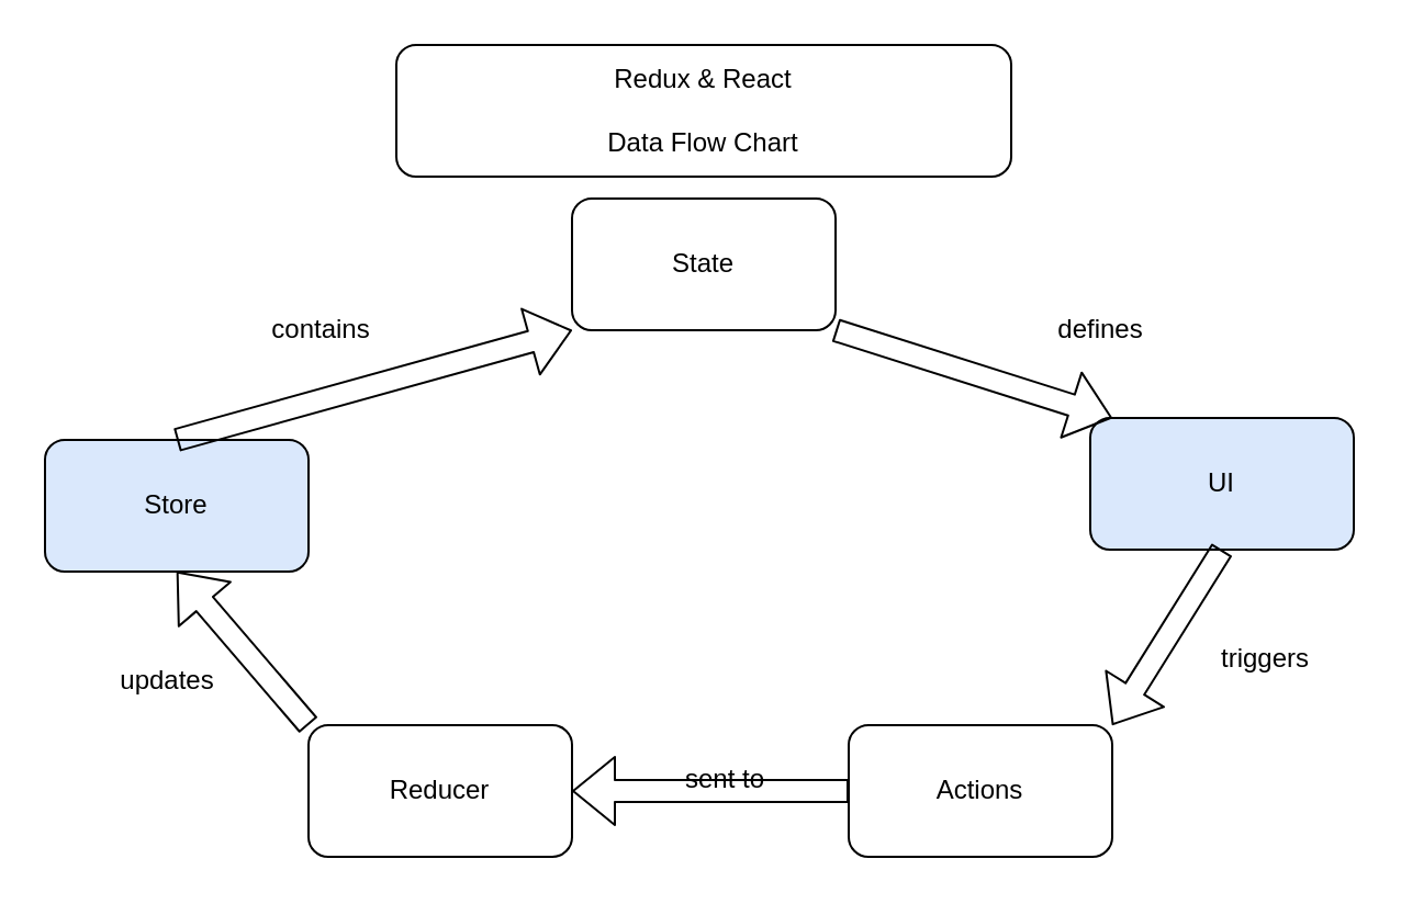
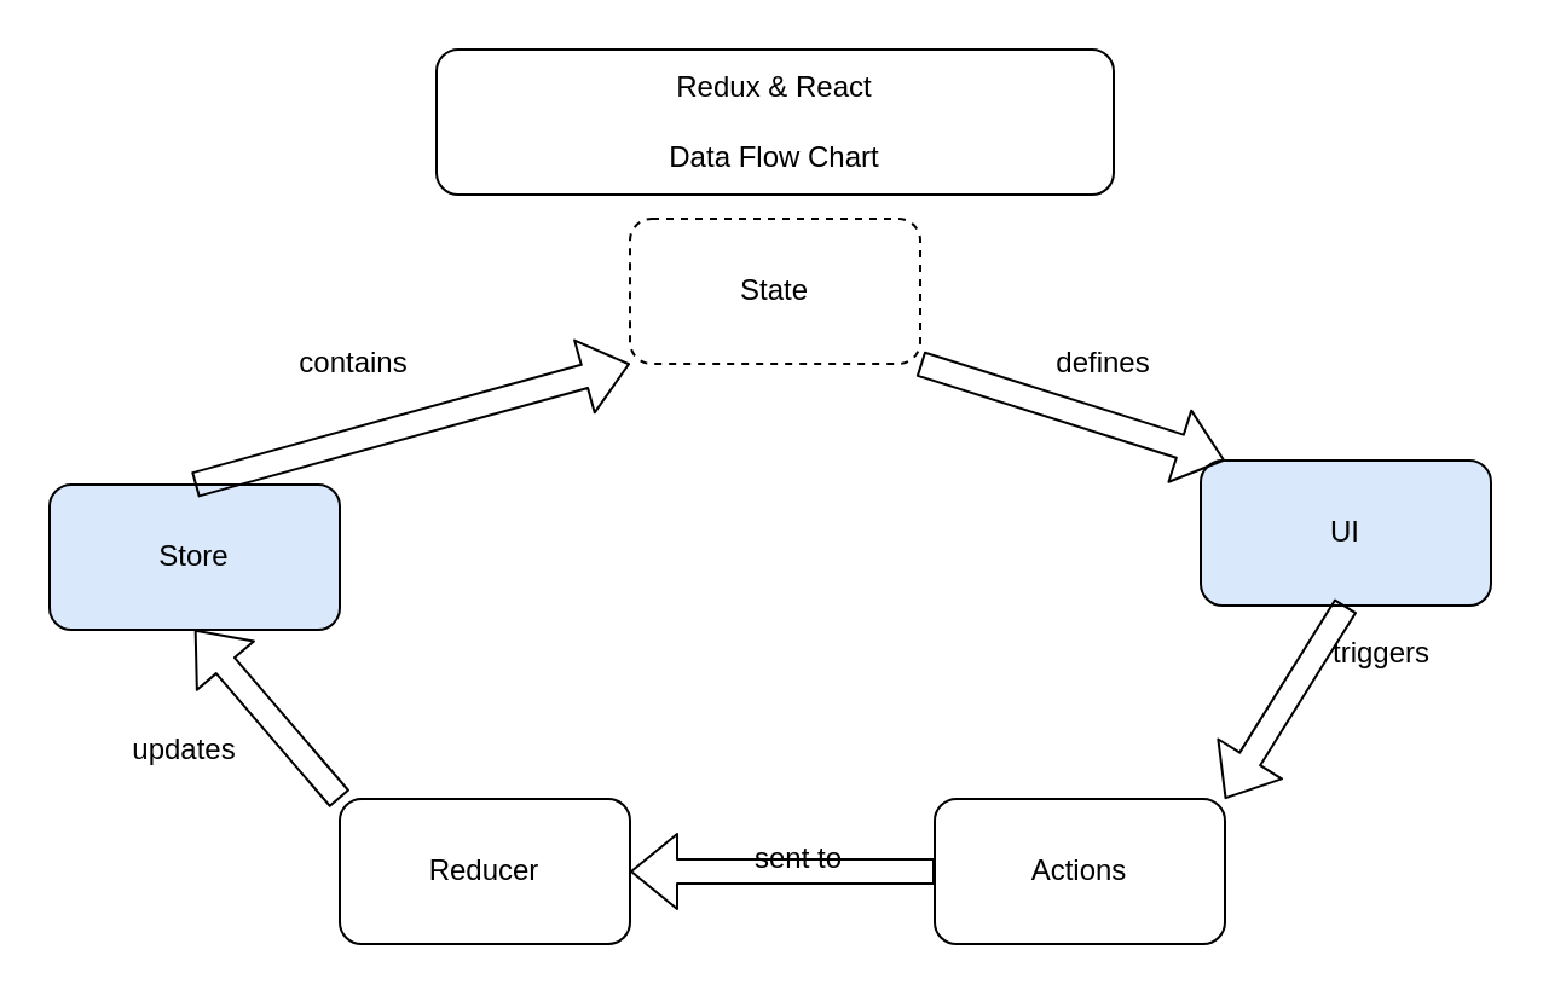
  <mxCell id="0" />
  <mxCell id="1" parent="0" />
- <mxCell id="2" value="State" style="rounded=1;whiteSpace=wrap;html=1;" vertex="1" parent="1"><mxGeometry x="260" y="90" width="120" height="60" as="geometry" /></mxCell>
+ <mxCell id="2" value="State" style="rounded=1;whiteSpace=wrap;html=1;dashed=1;" vertex="1" parent="1"><mxGeometry x="260" y="90" width="120" height="60" as="geometry" /></mxCell>
  <mxCell id="3" value="UI" style="rounded=1;whiteSpace=wrap;html=1;fillColor=#dae8fc;" vertex="1" parent="1"><mxGeometry x="496" y="190" width="120" height="60" as="geometry" /></mxCell>
  <mxCell id="4" value="Actions" style="rounded=1;whiteSpace=wrap;html=1;" vertex="1" parent="1"><mxGeometry x="386" y="330" width="120" height="60" as="geometry" /></mxCell>
  <mxCell id="5" value="Reducer" style="rounded=1;whiteSpace=wrap;html=1;" vertex="1" parent="1"><mxGeometry x="140" y="330" width="120" height="60" as="geometry" /></mxCell>
  <mxCell id="6" value="Store" style="rounded=1;whiteSpace=wrap;html=1;fillColor=#dae8fc;" vertex="1" parent="1"><mxGeometry x="20" y="200" width="120" height="60" as="geometry" /></mxCell>
  <mxCell id="7" value="" style="shape=flexArrow;endArrow=classic;html=1;entryX=0;entryY=0;entryDx=0;entryDy=0;exitX=1;exitY=1;exitDx=0;exitDy=0;" edge="1" parent="1" source="2"><mxGeometry width="50" height="50" relative="1" as="geometry"><mxPoint x="376" y="120" as="sourcePoint" /><mxPoint x="506" y="190" as="targetPoint" /></mxGeometry></mxCell>
- <mxCell id="8" value="defines" style="text;html=1;strokeColor=none;fillColor=none;align=center;verticalAlign=middle;whiteSpace=wrap;rounded=0;" vertex="1" parent="1"><mxGeometry x="481" y="140" width="40" height="20" as="geometry" /></mxCell>
+ <mxCell id="8" value="defines" style="text;html=1;strokeColor=none;fillColor=none;align=center;verticalAlign=middle;whiteSpace=wrap;rounded=0;" vertex="1" parent="1"><mxGeometry x="436" y="140" width="40" height="20" as="geometry" /></mxCell>
  <mxCell id="9" value="" style="shape=flexArrow;endArrow=classic;html=1;exitX=0.5;exitY=1;exitDx=0;exitDy=0;entryX=1;entryY=0;entryDx=0;entryDy=0;" edge="1" parent="1" source="3" target="4"><mxGeometry width="50" height="50" relative="1" as="geometry"><mxPoint x="286" y="250" as="sourcePoint" /><mxPoint x="336" y="200" as="targetPoint" /></mxGeometry></mxCell>
- <mxCell id="10" value="triggers" style="text;html=1;strokeColor=none;fillColor=none;align=center;verticalAlign=middle;whiteSpace=wrap;rounded=0;" vertex="1" parent="1"><mxGeometry x="556" y="290" width="40" height="20" as="geometry" /></mxCell>
+ <mxCell id="10" value="triggers" style="text;html=1;strokeColor=none;fillColor=none;align=center;verticalAlign=middle;whiteSpace=wrap;rounded=0;" vertex="1" parent="1"><mxGeometry x="551" y="260" width="40" height="20" as="geometry" /></mxCell>
  <mxCell id="11" value="sent to" style="text;html=1;strokeColor=none;fillColor=none;align=center;verticalAlign=middle;whiteSpace=wrap;rounded=0;" vertex="1" parent="1"><mxGeometry x="310" y="345" width="40" height="20" as="geometry" /></mxCell>
  <mxCell id="12" value="" style="shape=flexArrow;endArrow=classic;html=1;exitX=0;exitY=0.5;exitDx=0;exitDy=0;entryX=1;entryY=0.5;entryDx=0;entryDy=0;" edge="1" parent="1" source="4" target="5"><mxGeometry width="50" height="50" relative="1" as="geometry"><mxPoint x="286" y="250" as="sourcePoint" /><mxPoint x="336" y="200" as="targetPoint" /></mxGeometry></mxCell>
  <mxCell id="13" value="" style="shape=flexArrow;endArrow=classic;html=1;exitX=0;exitY=0;exitDx=0;exitDy=0;entryX=0.5;entryY=1;entryDx=0;entryDy=0;" edge="1" parent="1" source="5" target="6"><mxGeometry width="50" height="50" relative="1" as="geometry"><mxPoint x="286" y="250" as="sourcePoint" /><mxPoint x="336" y="200" as="targetPoint" /></mxGeometry></mxCell>
  <mxCell id="14" value="updates" style="text;html=1;strokeColor=none;fillColor=none;align=center;verticalAlign=middle;whiteSpace=wrap;rounded=0;" vertex="1" parent="1"><mxGeometry x="56" y="300" width="40" height="20" as="geometry" /></mxCell>
  <mxCell id="15" value="" style="shape=flexArrow;endArrow=classic;html=1;exitX=0.5;exitY=0;exitDx=0;exitDy=0;entryX=0;entryY=1;entryDx=0;entryDy=0;" edge="1" parent="1" source="6" target="2"><mxGeometry width="50" height="50" relative="1" as="geometry"><mxPoint x="286" y="250" as="sourcePoint" /><mxPoint x="336" y="200" as="targetPoint" /></mxGeometry></mxCell>
  <mxCell id="16" value="contains" style="text;html=1;strokeColor=none;fillColor=none;align=center;verticalAlign=middle;whiteSpace=wrap;rounded=0;" vertex="1" parent="1"><mxGeometry x="126" y="140" width="40" height="20" as="geometry" /></mxCell>
  <mxCell id="17" value="Redux &amp;amp; React&lt;br&gt;&lt;br&gt;Data Flow Chart" style="rounded=1;whiteSpace=wrap;html=1;" vertex="1" parent="1"><mxGeometry x="180" y="20" width="280" height="60" as="geometry" /></mxCell>
